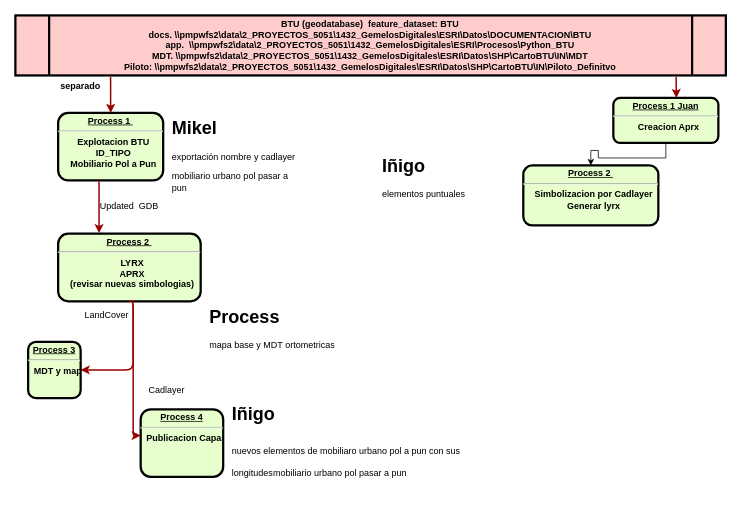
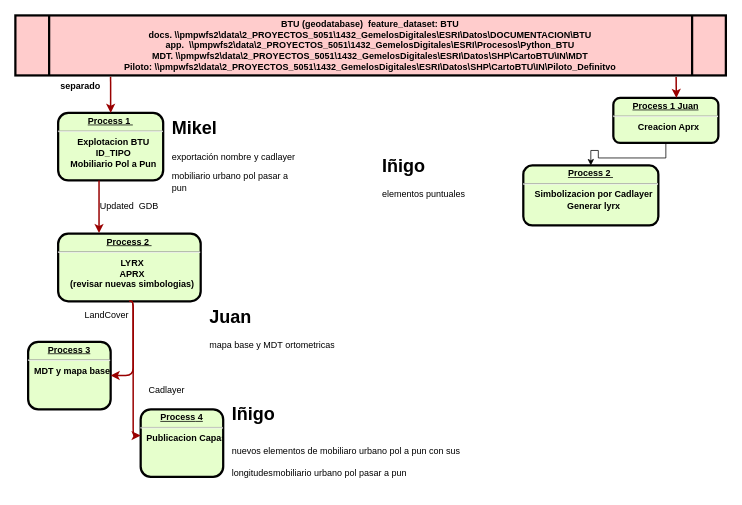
  <mxCell id="0" />
  <mxCell id="1" parent="0" />
  <mxCell id="2" value="&lt;p style=&quot;margin: 0px; margin-top: 4px; text-align: center; text-decoration: underline;&quot;&gt;&lt;strong&gt;Process 1&amp;nbsp;&lt;br&gt;&lt;/strong&gt;&lt;/p&gt;&lt;hr&gt;&lt;p style=&quot;margin: 0px; margin-left: 8px;&quot;&gt;Explotacion BTU&lt;/p&gt;&lt;p style=&quot;margin: 0px; margin-left: 8px;&quot;&gt;ID_TIPO&lt;/p&gt;&lt;p style=&quot;margin: 0px; margin-left: 8px;&quot;&gt;Mobiliario Pol a Pun&lt;/p&gt;" style="verticalAlign=middle;align=center;overflow=fill;fontSize=12;fontFamily=Helvetica;html=1;rounded=1;fontStyle=1;strokeWidth=3;fillColor=#E6FFCC" parent="1" vertex="1"><mxGeometry x="77" y="150" width="140" height="90" as="geometry" /></mxCell>
  <mxCell id="3" value="BTU (geodatabase)  feature_dataset: BTU&#10;docs. \\pmpwfs2\data\2_PROYECTOS_5051\1432_GemelosDigitales\ESRI\Datos\DOCUMENTACION\BTU&#10;app.  \\pmpwfs2\data\2_PROYECTOS_5051\1432_GemelosDigitales\ESRI\Procesos\Python_BTU&#10;MDT. \\pmpwfs2\data\2_PROYECTOS_5051\1432_GemelosDigitales\ESRI\Datos\SHP\CartoBTU\IN\MDT&#10;Piloto: \\pmpwfs2\data\2_PROYECTOS_5051\1432_GemelosDigitales\ESRI\Datos\SHP\CartoBTU\IN\Piloto_Definitvo" style="shape=process;whiteSpace=wrap;align=center;verticalAlign=middle;size=0.048;fontStyle=1;strokeWidth=3;fillColor=#FFCCCC" parent="1" vertex="1"><mxGeometry x="20" y="20" width="947" height="80" as="geometry" /></mxCell>
  <mxCell id="4" value="&lt;p style=&quot;margin: 0px; margin-top: 4px; text-align: center; text-decoration: underline;&quot;&gt;&lt;strong&gt;&lt;strong&gt;Process&lt;/strong&gt;&amp;nbsp;2&amp;nbsp;&lt;br&gt;&lt;/strong&gt;&lt;/p&gt;&lt;hr&gt;&lt;p style=&quot;margin: 0px; margin-left: 8px;&quot;&gt;LYRX&lt;/p&gt;&lt;p style=&quot;margin: 0px; margin-left: 8px;&quot;&gt;APRX&lt;/p&gt;&lt;p style=&quot;margin: 0px; margin-left: 8px;&quot;&gt;(revisar nuevas simbologias)&lt;/p&gt;" style="verticalAlign=middle;align=center;overflow=fill;fontSize=12;fontFamily=Helvetica;html=1;rounded=1;fontStyle=1;strokeWidth=3;fillColor=#E6FFCC" parent="1" vertex="1"><mxGeometry x="77" y="311" width="190" height="90" as="geometry" /></mxCell>
  <mxCell id="5" value="&lt;p style=&quot;margin: 0px; margin-top: 4px; text-align: center; text-decoration: underline;&quot;&gt;&lt;strong&gt;&lt;strong&gt;Process&lt;/strong&gt;&amp;nbsp;4&lt;br&gt;&lt;/strong&gt;&lt;/p&gt;&lt;hr&gt;&lt;p style=&quot;margin: 0px; margin-left: 8px;&quot;&gt;Publicacion Capas&lt;/p&gt;" style="verticalAlign=middle;align=center;overflow=fill;fontSize=12;fontFamily=Helvetica;html=1;rounded=1;fontStyle=1;strokeWidth=3;fillColor=#E6FFCC" parent="1" vertex="1"><mxGeometry x="187" y="545" width="110" height="90" as="geometry" /></mxCell>
  <mxCell id="6" value="" style="edgeStyle=none;noEdgeStyle=1;strokeColor=#990000;strokeWidth=2;exitX=0.5;exitY=1;exitDx=0;exitDy=0;" parent="1" edge="1"><mxGeometry width="100" height="100" relative="1" as="geometry"><mxPoint x="131.5" y="240" as="sourcePoint" /><mxPoint x="131.5" y="310" as="targetPoint" /></mxGeometry></mxCell>
- <mxCell id="7" value="&lt;p style=&quot;margin: 0px; margin-top: 4px; text-align: center; text-decoration: underline;&quot;&gt;&lt;strong&gt;&lt;strong&gt;Process&lt;/strong&gt;&amp;nbsp;3&lt;br&gt;&lt;/strong&gt;&lt;/p&gt;&lt;hr&gt;&lt;p style=&quot;margin: 0px; margin-left: 8px;&quot;&gt;MDT y mapa base&lt;/p&gt;" style="verticalAlign=middle;align=center;overflow=fill;fontSize=12;fontFamily=Helvetica;html=1;rounded=1;fontStyle=1;strokeWidth=3;fillColor=#E6FFCC" parent="1" vertex="1"><mxGeometry x="37" y="455" width="70" height="75" as="geometry" /></mxCell>
+ <mxCell id="7" value="&lt;p style=&quot;margin: 0px; margin-top: 4px; text-align: center; text-decoration: underline;&quot;&gt;&lt;strong&gt;&lt;strong&gt;Process&lt;/strong&gt;&amp;nbsp;3&lt;br&gt;&lt;/strong&gt;&lt;/p&gt;&lt;hr&gt;&lt;p style=&quot;margin: 0px; margin-left: 8px;&quot;&gt;MDT y mapa base&lt;/p&gt;" style="verticalAlign=middle;align=center;overflow=fill;fontSize=12;fontFamily=Helvetica;html=1;rounded=1;fontStyle=1;strokeWidth=3;fillColor=#E6FFCC" parent="1" vertex="1"><mxGeometry x="37" y="455" width="110" height="90" as="geometry" /></mxCell>
  <mxCell id="8" value="" style="edgeStyle=elbowEdgeStyle;elbow=horizontal;strokeColor=#990000;strokeWidth=2;exitX=0.5;exitY=1;exitDx=0;exitDy=0;entryX=0;entryY=0.389;entryDx=0;entryDy=0;entryPerimeter=0;" parent="1" source="4" target="5" edge="1"><mxGeometry width="100" height="100" relative="1" as="geometry"><mxPoint x="301.25" y="630" as="sourcePoint" /><mxPoint x="197" y="490" as="targetPoint" /><Array as="points"><mxPoint x="177" y="440" /></Array></mxGeometry></mxCell>
  <mxCell id="9" value="Updated  GDB" style="text;spacingTop=-5;align=center" parent="1" vertex="1"><mxGeometry x="157" y="266" width="30" height="20" as="geometry" /></mxCell>
  <mxCell id="10" value="Cadlayer" style="text;spacingTop=-5;align=center" parent="1" vertex="1"><mxGeometry x="207" y="511" width="30" height="20" as="geometry" /></mxCell>
  <mxCell id="11" value="LandCover" style="text;spacingTop=-5;align=center" parent="1" vertex="1"><mxGeometry x="127" y="411" width="30" height="20" as="geometry" /></mxCell>
  <mxCell id="12" value="" style="edgeStyle=elbowEdgeStyle;elbow=horizontal;strokeColor=#990000;strokeWidth=2;exitX=0.5;exitY=1;exitDx=0;exitDy=0;entryX=1;entryY=0.5;entryDx=0;entryDy=0;" parent="1" source="4" target="7" edge="1"><mxGeometry width="100" height="100" relative="1" as="geometry"><mxPoint x="167" y="440" as="sourcePoint" /><mxPoint x="192" y="529" as="targetPoint" /><Array as="points"><mxPoint x="177" y="430" /></Array></mxGeometry></mxCell>
  <mxCell id="13" value="&lt;h1 style=&quot;margin-top: 0px;&quot;&gt;Mikel&lt;/h1&gt;&lt;p&gt;exportación nombre y cadlayer&lt;/p&gt;&lt;p&gt;mobiliario urbano pol pasar a pun&lt;/p&gt;" style="text;html=1;whiteSpace=wrap;overflow=hidden;rounded=0;" parent="1" vertex="1"><mxGeometry x="227" y="150" width="180" height="120" as="geometry" /></mxCell>
  <mxCell id="14" value="&lt;h1 style=&quot;margin-top: 0px;&quot;&gt;&lt;span style=&quot;background-color: transparent; color: light-dark(rgb(0, 0, 0), rgb(255, 255, 255));&quot;&gt;Iñigo&lt;/span&gt;&lt;/h1&gt;&lt;h1 style=&quot;margin-top: 0px;&quot;&gt;&lt;span style=&quot;background-color: transparent; color: light-dark(rgb(0, 0, 0), rgb(255, 255, 255)); font-size: 12px; font-weight: normal;&quot;&gt;nuevos elementos de mobiliaro urbano pol a pun con sus longitudes&lt;/span&gt;&lt;span style=&quot;background-color: transparent; color: light-dark(rgb(0, 0, 0), rgb(255, 255, 255)); font-size: 12px; font-weight: normal;&quot;&gt;mobiliario urbano pol pasar a pun&lt;/span&gt;&lt;/h1&gt;&lt;div&gt;&lt;span style=&quot;background-color: transparent; color: light-dark(rgb(0, 0, 0), rgb(255, 255, 255)); font-size: 12px; font-weight: normal;&quot;&gt;Etiquetado numero de portal (Accesos del campo Nombre&lt;/span&gt;&lt;/div&gt;&lt;div&gt;&lt;span style=&quot;background-color: transparent; color: light-dark(rgb(0, 0, 0), rgb(255, 255, 255)); font-size: 12px; font-weight: normal;&quot;&gt;Visualizacion por escala ver cuando empieza a pintar puntuales&lt;/span&gt;&lt;/div&gt;&lt;div&gt;&lt;span style=&quot;background-color: transparent; color: light-dark(rgb(0, 0, 0), rgb(255, 255, 255)); font-size: 12px; font-weight: normal;&quot;&gt;Ver si en la publicacion se hace&lt;/span&gt;&lt;/div&gt;" style="text;html=1;whiteSpace=wrap;overflow=hidden;rounded=0;" parent="1" vertex="1"><mxGeometry x="307" y="531" width="350" height="120" as="geometry" /></mxCell>
- <mxCell id="15" value="&lt;h1 style=&quot;margin-top: 0px;&quot;&gt;Process&lt;/h1&gt;&lt;p&gt;mapa base y MDT ortometricas&lt;/p&gt;" style="text;html=1;whiteSpace=wrap;overflow=hidden;rounded=0;" parent="1" vertex="1"><mxGeometry x="277" y="401" width="180" height="120" as="geometry" /></mxCell>
+ <mxCell id="15" value="&lt;h1 style=&quot;margin-top: 0px;&quot;&gt;Juan&lt;/h1&gt;&lt;p&gt;mapa base y MDT ortometricas&lt;/p&gt;" style="text;html=1;whiteSpace=wrap;overflow=hidden;rounded=0;" parent="1" vertex="1"><mxGeometry x="277" y="401" width="180" height="120" as="geometry" /></mxCell>
  <mxCell id="16" value="" style="edgeStyle=none;noEdgeStyle=1;strokeColor=#990000;strokeWidth=2;exitX=0.134;exitY=1.02;exitDx=0;exitDy=0;exitPerimeter=0;entryX=0.5;entryY=0;entryDx=0;entryDy=0;" edge="1" parent="1" source="3" target="2"><mxGeometry width="100" height="100" relative="1" as="geometry"><mxPoint x="137" y="310" as="sourcePoint" /><mxPoint x="137" y="380" as="targetPoint" /></mxGeometry></mxCell>
  <mxCell id="17" style="edgeStyle=orthogonalEdgeStyle;rounded=0;orthogonalLoop=1;jettySize=auto;html=1;exitX=0.5;exitY=1;exitDx=0;exitDy=0;entryX=0.5;entryY=0;entryDx=0;entryDy=0;" edge="1" parent="1" source="18" target="23"><mxGeometry relative="1" as="geometry" /></mxCell>
  <mxCell id="18" value="&lt;p style=&quot;margin: 0px; margin-top: 4px; text-align: center; text-decoration: underline;&quot;&gt;&lt;strong&gt;Process 1 Juan&lt;br&gt;&lt;/strong&gt;&lt;/p&gt;&lt;hr&gt;&lt;p style=&quot;margin: 0px; margin-left: 8px;&quot;&gt;Creacion Aprx&lt;/p&gt;" style="verticalAlign=middle;align=center;overflow=fill;fontSize=12;fontFamily=Helvetica;html=1;rounded=1;fontStyle=1;strokeWidth=3;fillColor=#E6FFCC" vertex="1" parent="1"><mxGeometry x="817" y="130" width="140" height="60" as="geometry" /></mxCell>
  <mxCell id="19" value="&lt;b&gt;separado&lt;/b&gt;" style="text;html=1;align=center;verticalAlign=middle;whiteSpace=wrap;rounded=0;" vertex="1" parent="1"><mxGeometry x="77" y="100" width="60" height="30" as="geometry" /></mxCell>
  <mxCell id="20" value="" style="edgeStyle=none;noEdgeStyle=1;strokeColor=#990000;strokeWidth=2;exitX=0.93;exitY=1.025;exitDx=0;exitDy=0;exitPerimeter=0;" edge="1" parent="1" source="3"><mxGeometry width="100" height="100" relative="1" as="geometry"><mxPoint x="917" y="120" as="sourcePoint" /><mxPoint x="901" y="130" as="targetPoint" /></mxGeometry></mxCell>
  <mxCell id="21" style="edgeStyle=orthogonalEdgeStyle;rounded=0;orthogonalLoop=1;jettySize=auto;html=1;exitX=0.5;exitY=1;exitDx=0;exitDy=0;" edge="1" parent="1" source="18" target="18"><mxGeometry relative="1" as="geometry" /></mxCell>
  <mxCell id="22" style="edgeStyle=orthogonalEdgeStyle;rounded=0;orthogonalLoop=1;jettySize=auto;html=1;exitX=0.5;exitY=1;exitDx=0;exitDy=0;" edge="1" parent="1" source="18" target="18"><mxGeometry relative="1" as="geometry" /></mxCell>
  <mxCell id="23" value="&lt;p style=&quot;margin: 0px; margin-top: 4px; text-align: center; text-decoration: underline;&quot;&gt;&lt;strong&gt;Process 2&amp;nbsp;&lt;br&gt;&lt;/strong&gt;&lt;/p&gt;&lt;hr&gt;&lt;p style=&quot;margin: 0px; margin-left: 8px;&quot;&gt;Simbolizacion por Cadlayer&lt;/p&gt;&lt;p style=&quot;margin: 0px; margin-left: 8px;&quot;&gt;Generar lyrx&lt;/p&gt;" style="verticalAlign=middle;align=center;overflow=fill;fontSize=12;fontFamily=Helvetica;html=1;rounded=1;fontStyle=1;strokeWidth=3;fillColor=#E6FFCC" vertex="1" parent="1"><mxGeometry x="697" y="220" width="180" height="80" as="geometry" /></mxCell>
  <mxCell id="24" value="&lt;h1 style=&quot;margin-top: 0px;&quot;&gt;&lt;span style=&quot;background-color: transparent; color: light-dark(rgb(0, 0, 0), rgb(255, 255, 255));&quot;&gt;Iñigo&amp;nbsp;&lt;/span&gt;&lt;/h1&gt;&lt;div&gt;&lt;span style=&quot;background-color: transparent; color: light-dark(rgb(0, 0, 0), rgb(255, 255, 255));&quot;&gt;elementos puntuales&lt;/span&gt;&lt;/div&gt;" style="text;html=1;whiteSpace=wrap;overflow=hidden;rounded=0;" vertex="1" parent="1"><mxGeometry x="507" y="200" width="180" height="120" as="geometry" /></mxCell>
